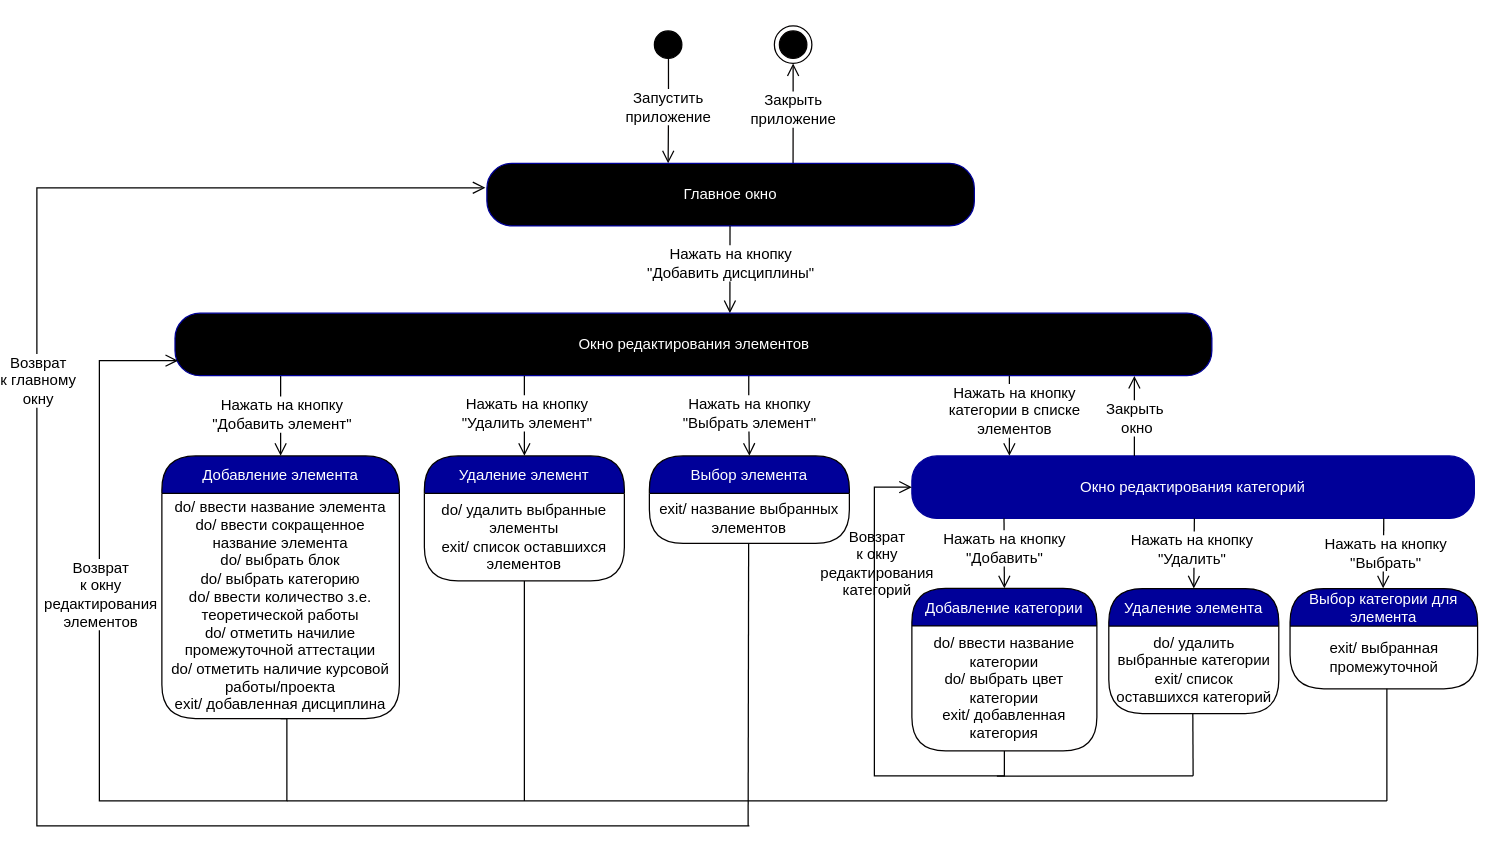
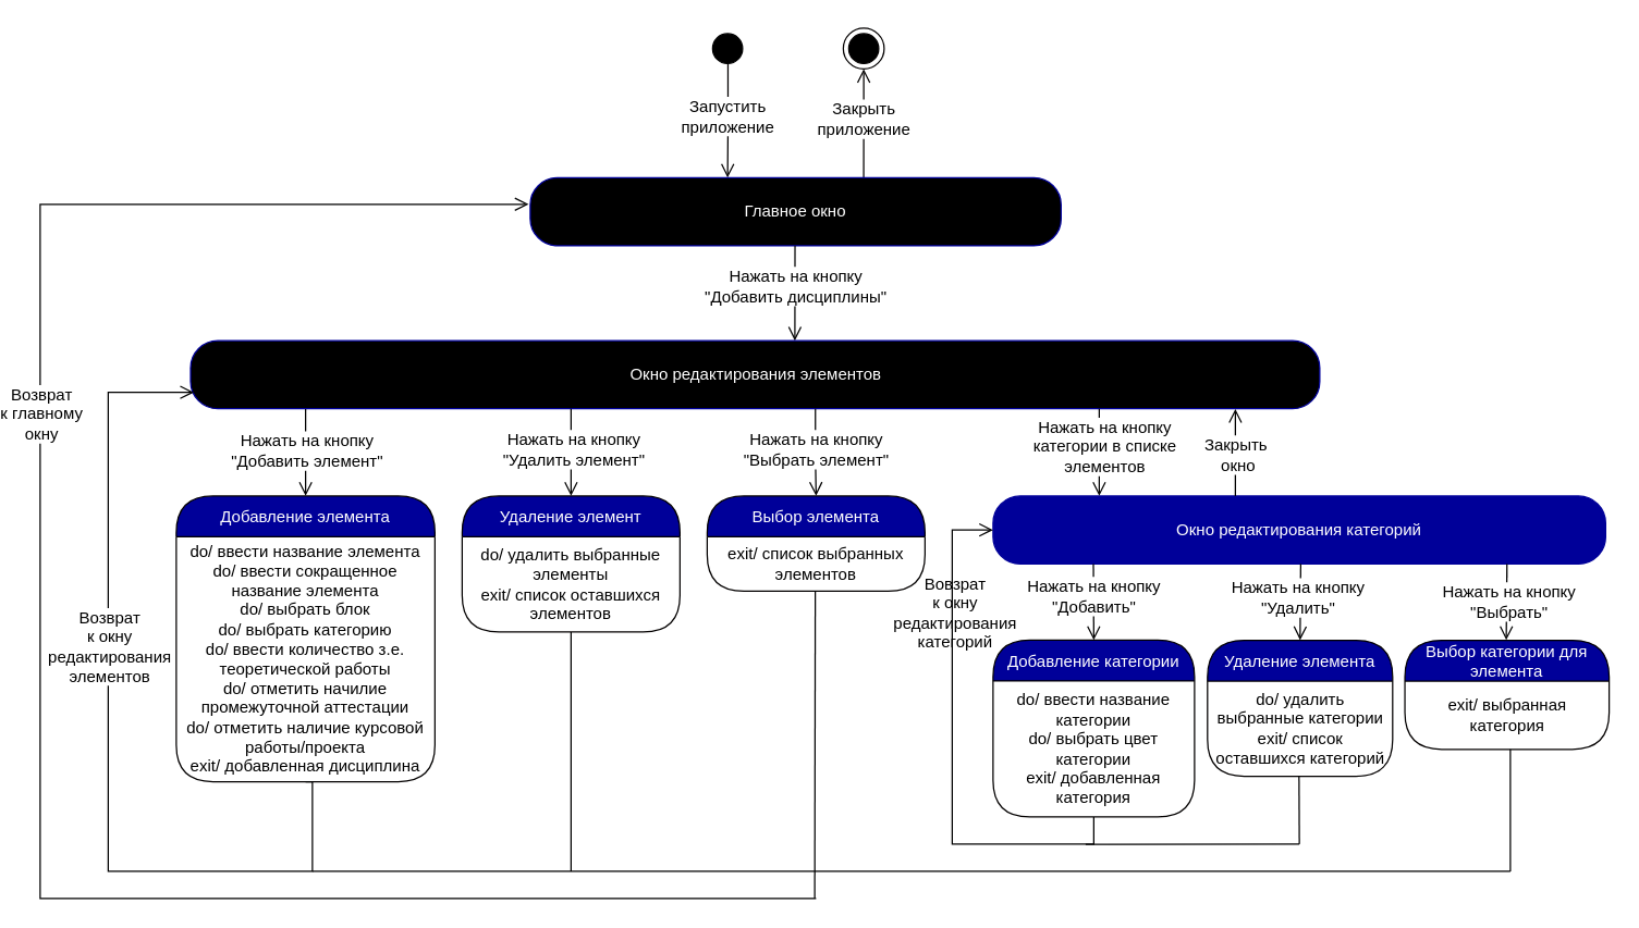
  <mxCell id="0" />
  <mxCell id="1" parent="0" />
  <mxCell id="2" value="" style="ellipse;html=1;shape=startState;fillColor=#000000;strokeColor=#000000;fontColor=#000099;" parent="1" vertex="1"><mxGeometry x="510" y="20" width="30" height="30" as="geometry" /></mxCell>
  <mxCell id="3" value="&lt;font style=&quot;font-size: 12px&quot;&gt;Запустить &lt;br&gt;приложение&lt;/font&gt;" style="edgeStyle=orthogonalEdgeStyle;html=1;verticalAlign=bottom;endArrow=open;endSize=8;strokeColor=#030000;rounded=0;exitX=0.509;exitY=0.876;exitDx=0;exitDy=0;exitPerimeter=0;spacingBottom=-14;fontSize=10;" parent="1" source="2" edge="1"><mxGeometry relative="1" as="geometry"><mxPoint x="525" y="130" as="targetPoint" /><mxPoint x="495" y="90" as="sourcePoint" /></mxGeometry></mxCell>
  <mxCell id="4" value="&lt;font style=&quot;font-size: 12px&quot;&gt;Закрыть&lt;br&gt;приложение&lt;/font&gt;" style="edgeStyle=orthogonalEdgeStyle;html=1;verticalAlign=bottom;endArrow=open;endSize=8;strokeColor=#030000;rounded=0;spacingBottom=-14;fontSize=10;entryX=0.5;entryY=1;entryDx=0;entryDy=0;exitX=0.781;exitY=0;exitDx=0;exitDy=0;exitPerimeter=0;" parent="1" target="5" edge="1"><mxGeometry relative="1" as="geometry"><mxPoint x="720" y="100" as="targetPoint" /><mxPoint x="624.96" y="130" as="sourcePoint" /><Array as="points"><mxPoint x="625" y="90" /><mxPoint x="625" y="90" /></Array></mxGeometry></mxCell>
  <mxCell id="5" value="" style="ellipse;html=1;shape=endState;fillColor=#000000;strokeColor=#030000;" parent="1" vertex="1"><mxGeometry x="610" y="20" width="30" height="30" as="geometry" /></mxCell>
  <mxCell id="6" value="Главное окно" style="rounded=1;whiteSpace=wrap;html=1;arcSize=40;fontColor=#FFFFFF;fillColor=#000000;strokeColor=#000099;" parent="1" vertex="1"><mxGeometry x="380" y="130" width="390" height="50" as="geometry" /></mxCell>
  <mxCell id="7" value="" style="edgeStyle=orthogonalEdgeStyle;html=1;verticalAlign=bottom;endArrow=open;endSize=8;strokeColor=#000000;rounded=0;fontSize=10;exitX=0.097;exitY=1.006;exitDx=0;exitDy=0;exitPerimeter=0;entryX=0.154;entryY=0;entryDx=0;entryDy=0;entryPerimeter=0;" parent="1" edge="1"><mxGeometry relative="1" as="geometry"><mxPoint x="574.413" y="249.82" as="targetPoint" /><mxPoint x="574.52" y="180.12" as="sourcePoint" /><Array as="points"><mxPoint x="574.35" y="189.82" /></Array></mxGeometry></mxCell>
  <mxCell id="8" value="Нажать на кнопку&lt;br&gt;&quot;Добавить дисциплины&quot;" style="edgeLabel;html=1;align=center;verticalAlign=middle;resizable=0;points=[];fontSize=12;" parent="7" vertex="1" connectable="0"><mxGeometry x="-0.252" y="2" relative="1" as="geometry"><mxPoint x="-2" y="3" as="offset" /></mxGeometry></mxCell>
  <mxCell id="9" value="Добавление элемента" style="swimlane;fontStyle=0;align=center;verticalAlign=middle;childLayout=stackLayout;horizontal=1;startSize=30;horizontalStack=0;resizeParent=0;resizeLast=1;container=0;fontColor=#FFFFFF;collapsible=0;rounded=1;arcSize=30;strokeColor=#030000;fillColor=#000099;swimlaneFillColor=#FFFFFF;dropTarget=0;fontSize=12;" parent="1" vertex="1"><mxGeometry x="120" y="364" width="190" height="210.18" as="geometry" /></mxCell>
  <mxCell id="10" value="do/ ввести название элемента&lt;br&gt;do/ ввести сокращенное название элемента&lt;br&gt;do/ выбрать блок&lt;br&gt;do/ выбрать категорию&lt;br&gt;do/ ввести количество з.е. теоретической работы&lt;br&gt;do/ отметить начилие промежуточной аттестации&lt;br&gt;do/ отметить наличие курсовой работы/проекта&lt;br&gt;exit/ добавленная дисциплина" style="text;html=1;strokeColor=none;fillColor=none;align=center;verticalAlign=middle;spacingLeft=4;spacingRight=4;whiteSpace=wrap;overflow=hidden;rotatable=0;fontColor=#000000;fontSize=12;" parent="9" vertex="1"><mxGeometry y="30" width="190" height="180.18" as="geometry" /></mxCell>
  <mxCell id="11" value="Окно редактирования элементов" style="rounded=1;whiteSpace=wrap;html=1;arcSize=40;fontColor=#FFFFFF;fillColor=#000000;strokeColor=#000099;" parent="1" vertex="1"><mxGeometry x="130.5" y="249.82" width="829.5" height="50" as="geometry" /></mxCell>
  <mxCell id="12" value="" style="edgeStyle=orthogonalEdgeStyle;html=1;verticalAlign=bottom;endArrow=open;endSize=8;strokeColor=#000000;rounded=0;fontSize=10;entryX=0.5;entryY=0;entryDx=0;entryDy=0;" parent="1" target="9" edge="1"><mxGeometry relative="1" as="geometry"><mxPoint x="-39" y="369.82" as="targetPoint" /><mxPoint x="215" y="300" as="sourcePoint" /><Array as="points"><mxPoint x="215" y="300" /></Array></mxGeometry></mxCell>
  <mxCell id="13" value="Нажать на кнопку&lt;br&gt;&quot;Добавить элемент&quot;" style="edgeLabel;html=1;align=center;verticalAlign=middle;resizable=0;points=[];fontSize=12;" parent="12" vertex="1" connectable="0"><mxGeometry x="-0.252" y="2" relative="1" as="geometry"><mxPoint x="-2" y="6" as="offset" /></mxGeometry></mxCell>
  <mxCell id="14" value="" style="edgeStyle=orthogonalEdgeStyle;html=1;verticalAlign=bottom;endArrow=open;endSize=8;strokeColor=#000000;rounded=0;fontSize=10;exitX=0.5;exitY=1;exitDx=0;exitDy=0;" parent="1" source="10" edge="1"><mxGeometry relative="1" as="geometry"><mxPoint x="133" y="287.82" as="targetPoint" /><mxPoint x="-18.53" y="619.82" as="sourcePoint" /><Array as="points"><mxPoint x="220" y="574" /><mxPoint x="220" y="640" /><mxPoint x="70" y="640" /><mxPoint x="70" y="288" /></Array></mxGeometry></mxCell>
  <mxCell id="15" value="Возврат &lt;br&gt;к окну&lt;br&gt;редактирования&lt;br&gt;элементов" style="edgeLabel;html=1;align=center;verticalAlign=middle;resizable=0;points=[];fontSize=12;" parent="14" vertex="1" connectable="0"><mxGeometry x="-0.252" y="2" relative="1" as="geometry"><mxPoint x="2" y="-148" as="offset" /></mxGeometry></mxCell>
  <mxCell id="16" value="Окно редактирования категорий" style="rounded=1;whiteSpace=wrap;html=1;arcSize=40;fontColor=#FFFFFF;fillColor=#000099;strokeColor=#000099;" parent="1" vertex="1"><mxGeometry x="720" y="364" width="450" height="50" as="geometry" /></mxCell>
  <mxCell id="17" value="" style="edgeStyle=orthogonalEdgeStyle;html=1;verticalAlign=bottom;endArrow=open;endSize=8;strokeColor=#000000;rounded=0;fontSize=10;exitX=0.477;exitY=1.04;exitDx=0;exitDy=0;exitPerimeter=0;" parent="1" edge="1"><mxGeometry relative="1" as="geometry"><mxPoint x="798" y="364" as="targetPoint" /><mxPoint x="797.505" y="299.82" as="sourcePoint" /><Array as="points"><mxPoint x="797.91" y="363.82" /></Array></mxGeometry></mxCell>
  <mxCell id="18" value="Нажать на кнопку &lt;br&gt;категории в списке &lt;br&gt;элементов" style="edgeLabel;html=1;align=center;verticalAlign=middle;resizable=0;points=[];fontSize=12;" parent="17" vertex="1" connectable="0"><mxGeometry x="-0.252" y="2" relative="1" as="geometry"><mxPoint x="1" y="4" as="offset" /></mxGeometry></mxCell>
  <mxCell id="19" value="" style="edgeStyle=orthogonalEdgeStyle;html=1;verticalAlign=bottom;endArrow=open;endSize=8;strokeColor=#000000;rounded=0;fontSize=10;" parent="1" edge="1"><mxGeometry relative="1" as="geometry"><mxPoint x="898" y="300" as="targetPoint" /><mxPoint x="898" y="333.21" as="sourcePoint" /><Array as="points"><mxPoint x="897.5" y="364.03" /></Array></mxGeometry></mxCell>
  <mxCell id="20" value="Закрыть&amp;nbsp;&lt;br&gt;окно" style="edgeLabel;html=1;align=center;verticalAlign=middle;resizable=0;points=[];fontSize=12;" parent="19" vertex="1" connectable="0"><mxGeometry x="-0.252" y="2" relative="1" as="geometry"><mxPoint x="3" y="-26" as="offset" /></mxGeometry></mxCell>
  <mxCell id="21" value="" style="edgeStyle=orthogonalEdgeStyle;html=1;verticalAlign=bottom;endArrow=open;endSize=8;strokeColor=#000000;rounded=0;fontSize=10;" parent="1" edge="1"><mxGeometry relative="1" as="geometry"><mxPoint x="794" y="470" as="targetPoint" /><mxPoint x="793.71" y="414" as="sourcePoint" /><Array as="points"><mxPoint x="793.71" y="414" /></Array></mxGeometry></mxCell>
  <mxCell id="22" value="Нажать на кнопку&lt;br&gt;&quot;Добавить&quot;" style="edgeLabel;html=1;align=center;verticalAlign=middle;resizable=0;points=[];fontSize=12;" parent="21" vertex="1" connectable="0"><mxGeometry x="-0.252" y="2" relative="1" as="geometry"><mxPoint x="-2" y="3" as="offset" /></mxGeometry></mxCell>
  <mxCell id="23" value="Добавление категории" style="swimlane;fontStyle=0;align=center;verticalAlign=middle;childLayout=stackLayout;horizontal=1;startSize=30;horizontalStack=0;resizeParent=0;resizeLast=1;container=0;fontColor=#FFFFFF;collapsible=0;rounded=1;arcSize=30;strokeColor=#030000;fillColor=#000099;swimlaneFillColor=#FFFFFF;dropTarget=0;fontSize=12;" parent="1" vertex="1"><mxGeometry x="720" y="470" width="148" height="130" as="geometry" /></mxCell>
  <mxCell id="24" value="do/ ввести название категории&lt;br&gt;do/ выбрать цвет категории&lt;br&gt;exit/ добавленная категория" style="text;html=1;strokeColor=none;fillColor=none;align=center;verticalAlign=middle;spacingLeft=4;spacingRight=4;whiteSpace=wrap;overflow=hidden;rotatable=0;fontColor=#000000;fontSize=12;" parent="23" vertex="1"><mxGeometry y="30" width="148" height="100" as="geometry" /></mxCell>
  <mxCell id="25" value="" style="edgeStyle=orthogonalEdgeStyle;html=1;verticalAlign=bottom;endArrow=open;endSize=8;strokeColor=#000000;rounded=0;fontSize=10;entryX=0.5;entryY=0;entryDx=0;entryDy=0;" parent="1" target="27" edge="1"><mxGeometry relative="1" as="geometry"><mxPoint x="942.31" y="473.18" as="targetPoint" /><mxPoint x="946" y="414" as="sourcePoint" /><Array as="points"><mxPoint x="946" y="414" /><mxPoint x="946" y="470" /></Array></mxGeometry></mxCell>
  <mxCell id="26" value="Нажать на кнопку&lt;br&gt;&quot;Удалить&quot;" style="edgeLabel;html=1;align=center;verticalAlign=middle;resizable=0;points=[];fontSize=12;" parent="25" vertex="1" connectable="0"><mxGeometry x="-0.252" y="2" relative="1" as="geometry"><mxPoint x="-4" y="3" as="offset" /></mxGeometry></mxCell>
  <mxCell id="27" value="Удаление элемента" style="swimlane;fontStyle=0;align=center;verticalAlign=middle;childLayout=stackLayout;horizontal=1;startSize=30;horizontalStack=0;resizeParent=0;resizeLast=1;container=0;fontColor=#FFFFFF;collapsible=0;rounded=1;arcSize=30;strokeColor=#030000;fillColor=#000099;swimlaneFillColor=#FFFFFF;dropTarget=0;fontSize=12;" parent="1" vertex="1"><mxGeometry x="877.54" y="470.12" width="136" height="100" as="geometry" /></mxCell>
  <mxCell id="28" value="do/ удалить выбранные категории&lt;br&gt;exit/ список оставшихся категорий" style="text;html=1;strokeColor=none;fillColor=none;align=center;verticalAlign=middle;spacingLeft=4;spacingRight=4;whiteSpace=wrap;overflow=hidden;rotatable=0;fontColor=#000000;fontSize=12;" parent="27" vertex="1"><mxGeometry y="30" width="136" height="70" as="geometry" /></mxCell>
  <mxCell id="29" value="Выбор категории для&#10;элемента" style="swimlane;fontStyle=0;align=center;verticalAlign=middle;childLayout=stackLayout;horizontal=1;startSize=30;horizontalStack=0;resizeParent=0;resizeLast=1;container=0;fontColor=#FFFFFF;collapsible=0;rounded=1;arcSize=30;strokeColor=#030000;fillColor=#000099;swimlaneFillColor=#FFFFFF;dropTarget=0;fontSize=12;" parent="1" vertex="1"><mxGeometry x="1022.54" y="470.12" width="150.04" height="80.24" as="geometry" /></mxCell>
- <mxCell id="30" value="exit/ выбранная промежуточной" style="text;html=1;strokeColor=none;fillColor=none;align=center;verticalAlign=middle;spacingLeft=4;spacingRight=4;whiteSpace=wrap;overflow=hidden;rotatable=0;fontColor=#000000;fontSize=12;" parent="29" vertex="1"><mxGeometry y="30" width="150.04" height="50" as="geometry" /></mxCell>
+ <mxCell id="30" value="exit/ выбранная категория" style="text;html=1;strokeColor=none;fillColor=none;align=center;verticalAlign=middle;spacingLeft=4;spacingRight=4;whiteSpace=wrap;overflow=hidden;rotatable=0;fontColor=#000000;fontSize=12;" parent="29" vertex="1"><mxGeometry y="30" width="150.04" height="50" as="geometry" /></mxCell>
  <mxCell id="31" value="exit/ список добавленных блоков" style="text;html=1;strokeColor=none;fillColor=none;align=center;verticalAlign=middle;spacingLeft=4;spacingRight=4;whiteSpace=wrap;overflow=hidden;rotatable=0;fontColor=#000000;fontSize=12;" parent="29" vertex="1"><mxGeometry y="80" width="150.04" height="0.24" as="geometry" /></mxCell>
  <mxCell id="32" value="" style="edgeStyle=orthogonalEdgeStyle;html=1;verticalAlign=bottom;endArrow=open;endSize=8;strokeColor=#000000;rounded=0;fontSize=10;exitX=0.477;exitY=1.04;exitDx=0;exitDy=0;exitPerimeter=0;" parent="1" edge="1"><mxGeometry relative="1" as="geometry"><mxPoint x="410" y="364" as="targetPoint" /><mxPoint x="409.415" y="299.82" as="sourcePoint" /><Array as="points"><mxPoint x="409.82" y="363.82" /></Array></mxGeometry></mxCell>
  <mxCell id="33" value="Нажать на кнопку&lt;br&gt;&quot;Удалить элемент&quot;" style="edgeLabel;html=1;align=center;verticalAlign=middle;resizable=0;points=[];fontSize=12;" parent="32" vertex="1" connectable="0"><mxGeometry x="-0.252" y="2" relative="1" as="geometry"><mxPoint x="-1" y="6" as="offset" /></mxGeometry></mxCell>
  <mxCell id="34" value="Удаление элемент" style="swimlane;fontStyle=0;align=center;verticalAlign=middle;childLayout=stackLayout;horizontal=1;startSize=30;horizontalStack=0;resizeParent=0;resizeLast=1;container=0;fontColor=#FFFFFF;collapsible=0;rounded=1;arcSize=30;strokeColor=#030000;fillColor=#000099;swimlaneFillColor=#FFFFFF;dropTarget=0;fontSize=12;" parent="1" vertex="1"><mxGeometry x="330" y="364" width="160" height="100" as="geometry" /></mxCell>
  <mxCell id="35" value="do/ удалить выбранные элементы&lt;br&gt;exit/ список оставшихся элементов" style="text;html=1;strokeColor=none;fillColor=none;align=center;verticalAlign=middle;spacingLeft=4;spacingRight=4;whiteSpace=wrap;overflow=hidden;rotatable=0;fontColor=#000000;fontSize=12;" parent="34" vertex="1"><mxGeometry y="30" width="160" height="70" as="geometry" /></mxCell>
  <mxCell id="36" value="" style="edgeStyle=orthogonalEdgeStyle;html=1;verticalAlign=bottom;endArrow=open;endSize=8;strokeColor=#000000;rounded=0;fontSize=10;entryX=0.5;entryY=0;entryDx=0;entryDy=0;" parent="1" target="38" edge="1"><mxGeometry relative="1" as="geometry"><mxPoint x="590" y="360" as="targetPoint" /><mxPoint x="589.5" y="299.82" as="sourcePoint" /><Array as="points"><mxPoint x="590" y="335" /><mxPoint x="590" y="335" /></Array></mxGeometry></mxCell>
  <mxCell id="37" value="Нажать на кнопку&lt;br&gt;&quot;Выбрать элемент&quot;" style="edgeLabel;html=1;align=center;verticalAlign=middle;resizable=0;points=[];fontSize=12;" parent="36" vertex="1" connectable="0"><mxGeometry x="-0.252" y="2" relative="1" as="geometry"><mxPoint x="-2" y="6" as="offset" /></mxGeometry></mxCell>
  <mxCell id="38" value="Выбор элемента" style="swimlane;fontStyle=0;align=center;verticalAlign=middle;childLayout=stackLayout;horizontal=1;startSize=30;horizontalStack=0;resizeParent=0;resizeLast=1;container=0;fontColor=#FFFFFF;collapsible=0;rounded=1;arcSize=30;strokeColor=#030000;fillColor=#000099;swimlaneFillColor=#FFFFFF;dropTarget=0;fontSize=12;" parent="1" vertex="1"><mxGeometry x="510" y="364" width="160" height="70" as="geometry" /></mxCell>
- <mxCell id="39" value="exit/ название выбранных элементов" style="text;html=1;strokeColor=none;fillColor=none;align=center;verticalAlign=middle;spacingLeft=4;spacingRight=4;whiteSpace=wrap;overflow=hidden;rotatable=0;fontColor=#000000;fontSize=12;" parent="38" vertex="1"><mxGeometry y="30" width="160" height="40" as="geometry" /></mxCell>
+ <mxCell id="39" value="exit/ список выбранных элементов" style="text;html=1;strokeColor=none;fillColor=none;align=center;verticalAlign=middle;spacingLeft=4;spacingRight=4;whiteSpace=wrap;overflow=hidden;rotatable=0;fontColor=#000000;fontSize=12;" parent="38" vertex="1"><mxGeometry y="30" width="160" height="40" as="geometry" /></mxCell>
  <mxCell id="40" value="" style="edgeStyle=orthogonalEdgeStyle;html=1;verticalAlign=bottom;endArrow=open;endSize=8;strokeColor=#000000;rounded=0;fontSize=10;entryX=-0.003;entryY=0.39;entryDx=0;entryDy=0;entryPerimeter=0;" parent="1" target="6" edge="1"><mxGeometry relative="1" as="geometry"><mxPoint x="150" y="150" as="targetPoint" /><mxPoint x="590" y="660" as="sourcePoint" /><Array as="points"><mxPoint x="20" y="660" /><mxPoint x="20" y="150" /></Array></mxGeometry></mxCell>
  <mxCell id="41" value="Возврат&lt;br&gt;к главному &lt;br&gt;окну" style="edgeLabel;html=1;align=center;verticalAlign=middle;resizable=0;points=[];fontSize=12;" parent="40" vertex="1" connectable="0"><mxGeometry x="0.379" y="-1" relative="1" as="geometry"><mxPoint x="-1" y="65" as="offset" /></mxGeometry></mxCell>
  <mxCell id="42" value="" style="edgeStyle=orthogonalEdgeStyle;html=1;verticalAlign=bottom;endArrow=open;endSize=8;strokeColor=#000000;rounded=0;fontSize=10;" parent="1" edge="1"><mxGeometry relative="1" as="geometry"><mxPoint x="1097" y="470" as="targetPoint" /><mxPoint x="1097.49" y="424" as="sourcePoint" /><Array as="points"><mxPoint x="1097.81" y="414" /></Array></mxGeometry></mxCell>
  <mxCell id="43" value="Нажать на кнопку&lt;br&gt;&quot;Выбрать&quot;" style="edgeLabel;html=1;align=center;verticalAlign=middle;resizable=0;points=[];fontSize=12;" parent="42" vertex="1" connectable="0"><mxGeometry x="-0.252" y="2" relative="1" as="geometry"><mxPoint x="-1" y="12" as="offset" /></mxGeometry></mxCell>
  <mxCell id="44" value="" style="edgeStyle=orthogonalEdgeStyle;html=1;verticalAlign=bottom;endArrow=open;endSize=8;strokeColor=#000000;rounded=0;fontSize=10;exitX=0.5;exitY=1;exitDx=0;exitDy=0;entryX=0;entryY=0.5;entryDx=0;entryDy=0;" parent="1" source="24" target="16" edge="1"><mxGeometry relative="1" as="geometry"><mxPoint x="160" y="160" as="targetPoint" /><mxPoint x="1110" y="700" as="sourcePoint" /><Array as="points"><mxPoint x="794" y="620" /><mxPoint x="690" y="620" /><mxPoint x="690" y="389" /></Array></mxGeometry></mxCell>
  <mxCell id="45" value="Вовзрат&lt;br style=&quot;font-size: 12px&quot;&gt;к окну&lt;br&gt;редактирования&lt;br&gt;категорий" style="edgeLabel;html=1;align=center;verticalAlign=middle;resizable=0;points=[];fontSize=12;labelBackgroundColor=none;" parent="44" vertex="1" connectable="0"><mxGeometry x="0.354" y="-1" relative="1" as="geometry"><mxPoint y="-34" as="offset" /></mxGeometry></mxCell>
  <mxCell id="46" value="" style="endArrow=none;html=1;rounded=0;fontSize=12;" parent="1" edge="1"><mxGeometry width="50" height="50" relative="1" as="geometry"><mxPoint x="945" y="620" as="sourcePoint" /><mxPoint x="944.76" y="570.12" as="targetPoint" /></mxGeometry></mxCell>
  <mxCell id="47" value="" style="endArrow=none;html=1;rounded=0;fontSize=12;" parent="1" edge="1"><mxGeometry width="50" height="50" relative="1" as="geometry"><mxPoint x="1100" y="640" as="sourcePoint" /><mxPoint x="1100" y="550.36" as="targetPoint" /></mxGeometry></mxCell>
  <mxCell id="48" value="" style="endArrow=none;html=1;rounded=0;fontSize=12;" parent="1" edge="1"><mxGeometry width="50" height="50" relative="1" as="geometry"><mxPoint x="788" y="620.18" as="sourcePoint" /><mxPoint x="945" y="620" as="targetPoint" /></mxGeometry></mxCell>
  <mxCell id="49" value="" style="endArrow=none;html=1;rounded=0;fontSize=12;" parent="1" edge="1"><mxGeometry width="50" height="50" relative="1" as="geometry"><mxPoint x="410" y="640" as="sourcePoint" /><mxPoint x="410" y="464" as="targetPoint" /></mxGeometry></mxCell>
  <mxCell id="50" value="" style="endArrow=none;html=1;rounded=0;fontSize=12;" parent="1" edge="1"><mxGeometry width="50" height="50" relative="1" as="geometry"><mxPoint x="220" y="640" as="sourcePoint" /><mxPoint x="1100" y="640" as="targetPoint" /></mxGeometry></mxCell>
  <mxCell id="51" value="" style="endArrow=none;html=1;rounded=0;fontSize=12;" parent="1" edge="1"><mxGeometry width="50" height="50" relative="1" as="geometry"><mxPoint x="589" y="660" as="sourcePoint" /><mxPoint x="589.41" y="434" as="targetPoint" /></mxGeometry></mxCell>
